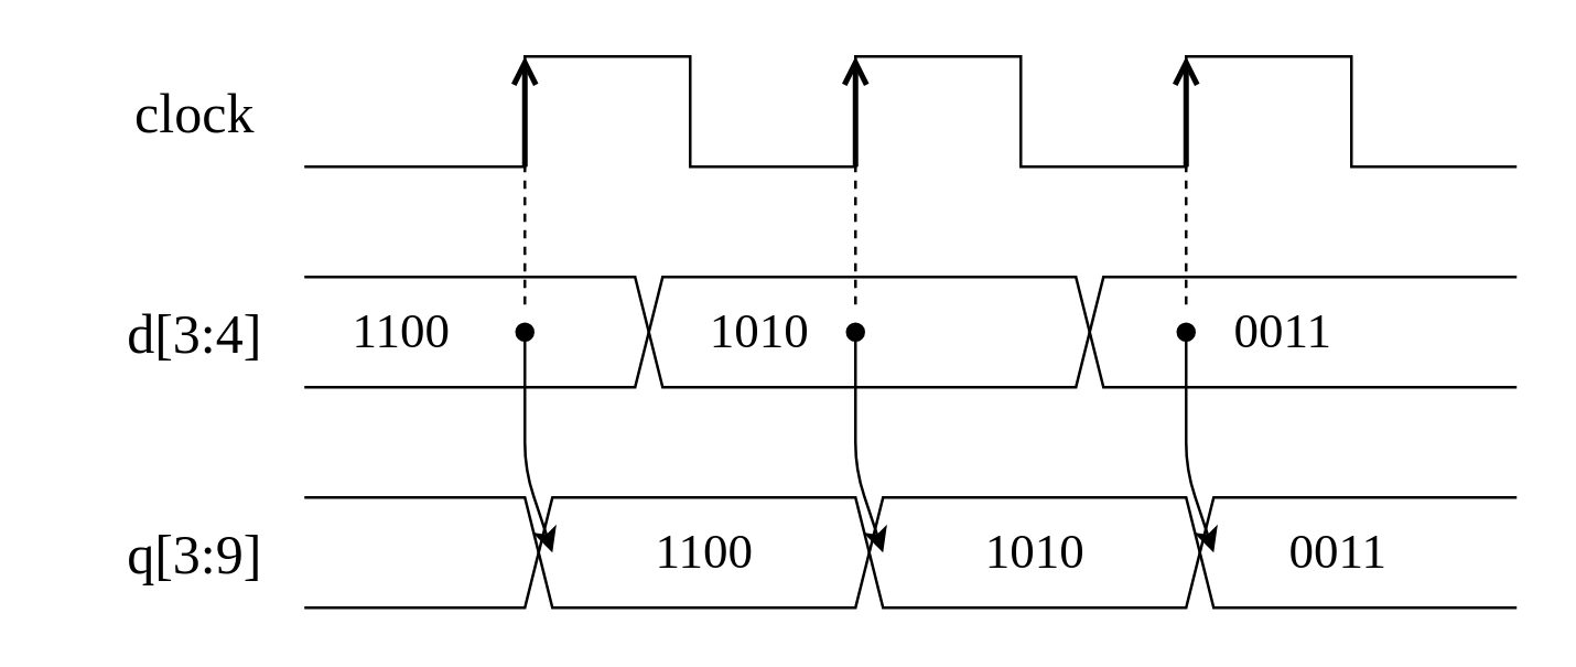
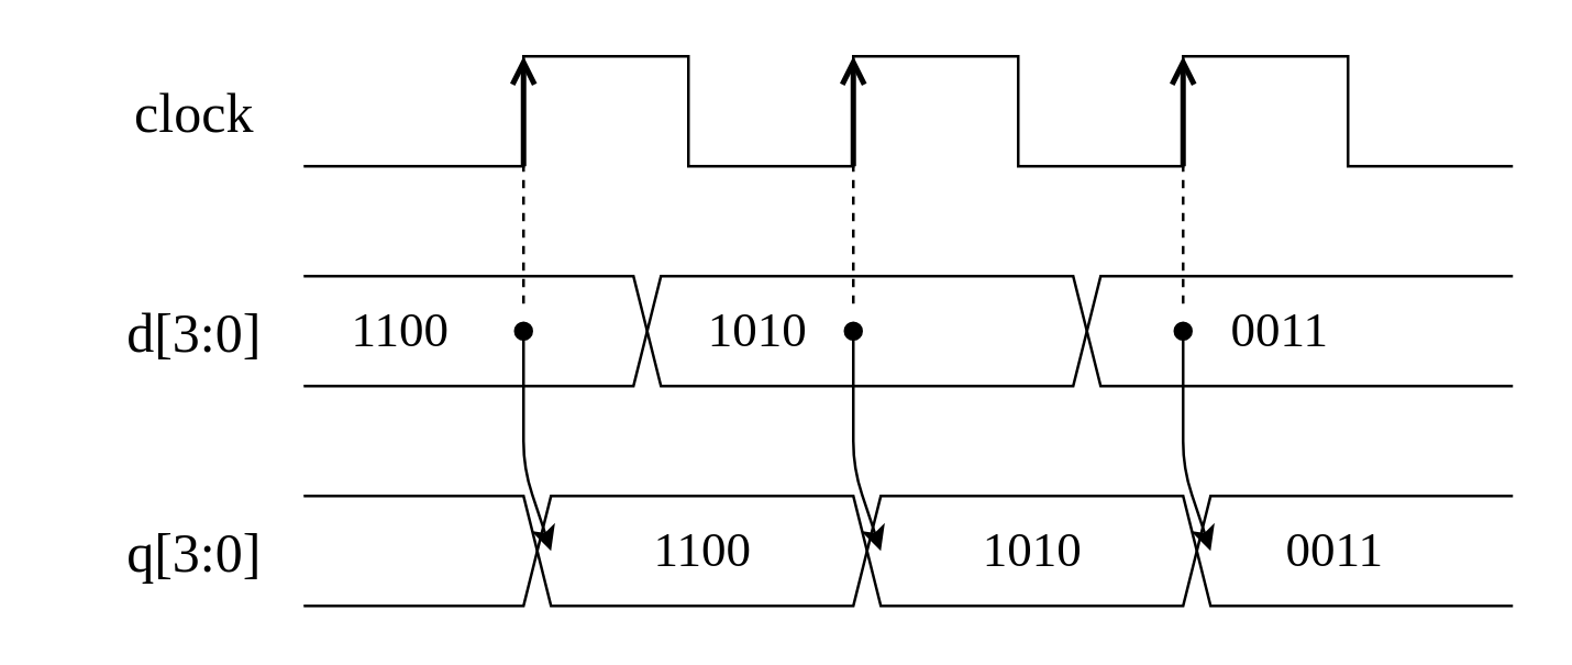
  <mxCell id="0" />
  <mxCell id="1" parent="0" />
  <mxCell id="2" value="" style="endArrow=none;html=1;rounded=0;curved=0;" edge="1" parent="1"><mxGeometry width="50" height="50" relative="1" as="geometry"><mxPoint x="110" y="60" as="sourcePoint" /><mxPoint x="550" y="60" as="targetPoint" /><Array as="points"><mxPoint x="190" y="60" /><mxPoint x="190" y="20" /><mxPoint x="250" y="20" /><mxPoint x="250" y="60" /><mxPoint x="310" y="60" /><mxPoint x="310" y="20" /><mxPoint x="370" y="20" /><mxPoint x="370" y="60" /><mxPoint x="430" y="60" /><mxPoint x="430" y="20" /><mxPoint x="490" y="20" /><mxPoint x="490" y="60" /></Array></mxGeometry></mxCell>
  <mxCell id="3" value="clock" style="text;html=1;align=center;verticalAlign=middle;resizable=0;points=[];autosize=1;strokeColor=none;fillColor=none;fontFamily=Lucida Console;fontSize=20;" vertex="1" parent="1"><mxGeometry y="20" width="80" height="40" as="geometry" x="30" /></mxCell>
  <mxCell id="4" value="" style="endArrow=none;html=1;rounded=0;curved=0;" edge="1" parent="1"><mxGeometry width="50" height="50" relative="1" as="geometry"><mxPoint x="110" y="100" as="sourcePoint" /><mxPoint x="550" y="100" as="targetPoint" /><Array as="points"><mxPoint x="230" y="100" /><mxPoint x="240" y="140" /><mxPoint x="390" y="140" /><mxPoint x="400" y="100" /></Array></mxGeometry></mxCell>
  <mxCell id="5" value="" style="endArrow=none;html=1;rounded=0;curved=0;" edge="1" parent="1"><mxGeometry width="50" height="50" relative="1" as="geometry"><mxPoint x="110" y="140" as="sourcePoint" /><mxPoint x="550" y="140" as="targetPoint" /><Array as="points"><mxPoint x="230" y="140" /><mxPoint x="240" y="100" /><mxPoint x="390" y="100" /><mxPoint x="400" y="140" /></Array></mxGeometry></mxCell>
- <mxCell id="6" value="d[3:4]" style="text;html=1;align=center;verticalAlign=middle;resizable=0;points=[];autosize=1;strokeColor=none;fillColor=none;fontFamily=Lucida Console;fontSize=20;" vertex="1" parent="1"><mxGeometry x="20" y="100" width="100" height="40" as="geometry" /></mxCell>
- <mxCell id="7" value="q[3:9]" style="text;html=1;align=center;verticalAlign=middle;resizable=0;points=[];autosize=1;strokeColor=none;fillColor=none;fontFamily=Lucida Console;fontSize=20;" vertex="1" parent="1"><mxGeometry x="20" y="180" width="100" height="40" as="geometry" /></mxCell>
+ <mxCell id="6" value="d[3:0]" style="text;html=1;align=center;verticalAlign=middle;resizable=0;points=[];autosize=1;strokeColor=none;fillColor=none;fontFamily=Lucida Console;fontSize=20;" vertex="1" parent="1"><mxGeometry x="20" y="100" width="100" height="40" as="geometry" /></mxCell>
+ <mxCell id="7" value="q[3:0]" style="text;html=1;align=center;verticalAlign=middle;resizable=0;points=[];autosize=1;strokeColor=none;fillColor=none;fontFamily=Lucida Console;fontSize=20;" vertex="1" parent="1"><mxGeometry x="20" y="180" width="100" height="40" as="geometry" /></mxCell>
  <mxCell id="8" value="" style="endArrow=none;html=1;rounded=0;curved=0;" edge="1" parent="1"><mxGeometry width="50" height="50" relative="1" as="geometry"><mxPoint x="110" y="180" as="sourcePoint" /><mxPoint x="550" y="220" as="targetPoint" /><Array as="points"><mxPoint x="190" y="180" /><mxPoint x="200" y="220" /><mxPoint x="310" y="220" /><mxPoint x="320" y="180" /><mxPoint x="430" y="180" /><mxPoint x="440" y="220" /></Array></mxGeometry></mxCell>
  <mxCell id="9" value="" style="endArrow=none;html=1;rounded=0;curved=0;" edge="1" parent="1"><mxGeometry width="50" height="50" relative="1" as="geometry"><mxPoint x="110" y="220" as="sourcePoint" /><mxPoint x="550" y="180" as="targetPoint" /><Array as="points"><mxPoint x="190" y="220" /><mxPoint x="200" y="180" /><mxPoint x="310" y="180" /><mxPoint x="320" y="220" /><mxPoint x="430" y="220" /><mxPoint x="440" y="180" /></Array></mxGeometry></mxCell>
  <mxCell id="10" value="" style="endArrow=open;html=1;endFill=0;strokeWidth=2;" edge="1" parent="1"><mxGeometry width="50" height="50" relative="1" as="geometry"><mxPoint x="190" y="60" as="sourcePoint" /><mxPoint x="190" y="20" as="targetPoint" /></mxGeometry></mxCell>
  <mxCell id="11" value="" style="endArrow=open;html=1;endFill=0;strokeWidth=2;" edge="1" parent="1"><mxGeometry width="50" height="50" relative="1" as="geometry"><mxPoint x="310" y="60" as="sourcePoint" /><mxPoint x="310" y="20" as="targetPoint" /></mxGeometry></mxCell>
  <mxCell id="12" value="" style="endArrow=open;html=1;endFill=0;strokeWidth=2;" edge="1" parent="1"><mxGeometry width="50" height="50" relative="1" as="geometry"><mxPoint x="430" y="60" as="sourcePoint" /><mxPoint x="430" y="20" as="targetPoint" /></mxGeometry></mxCell>
  <mxCell id="13" value="1100" style="text;html=1;align=center;verticalAlign=middle;resizable=0;points=[];autosize=1;strokeColor=none;fillColor=none;fontFamily=Lucida Console;fontSize=18;" vertex="1" parent="1"><mxGeometry x="110" y="100" width="70" height="40" as="geometry" /></mxCell>
  <mxCell id="14" value="" style="endArrow=classic;html=1;startArrow=oval;startFill=1;" edge="1" parent="1"><mxGeometry width="50" height="50" relative="1" as="geometry"><mxPoint x="190" y="120" as="sourcePoint" /><mxPoint x="200" y="200" as="targetPoint" /><Array as="points"><mxPoint x="190" y="170" /></Array></mxGeometry></mxCell>
  <mxCell id="15" value="" style="endArrow=none;dashed=1;html=1;" edge="1" parent="1"><mxGeometry width="50" height="50" relative="1" as="geometry"><mxPoint x="190" y="110" as="sourcePoint" /><mxPoint x="190" y="60" as="targetPoint" /></mxGeometry></mxCell>
  <mxCell id="16" value="1100" style="text;html=1;align=center;verticalAlign=middle;resizable=0;points=[];autosize=1;strokeColor=none;fillColor=none;fontFamily=Lucida Console;fontSize=18;" vertex="1" parent="1"><mxGeometry x="220" y="180" width="70" height="40" as="geometry" /></mxCell>
  <mxCell id="17" value="1010" style="text;html=1;align=center;verticalAlign=middle;resizable=0;points=[];autosize=1;strokeColor=none;fillColor=none;fontFamily=Lucida Console;fontSize=18;" vertex="1" parent="1"><mxGeometry x="240" y="100" width="70" height="40" as="geometry" /></mxCell>
  <mxCell id="18" value="" style="endArrow=classic;html=1;startArrow=oval;startFill=1;" edge="1" parent="1"><mxGeometry width="50" height="50" relative="1" as="geometry"><mxPoint x="310" y="120" as="sourcePoint" /><mxPoint x="320" y="200" as="targetPoint" /><Array as="points"><mxPoint x="310" y="170" /></Array></mxGeometry></mxCell>
  <mxCell id="19" value="" style="endArrow=none;dashed=1;html=1;" edge="1" parent="1"><mxGeometry width="50" height="50" relative="1" as="geometry"><mxPoint x="310" y="110" as="sourcePoint" /><mxPoint x="310" y="60" as="targetPoint" /></mxGeometry></mxCell>
  <mxCell id="20" value="" style="endArrow=classic;html=1;startArrow=oval;startFill=1;" edge="1" parent="1"><mxGeometry width="50" height="50" relative="1" as="geometry"><mxPoint x="430" y="120" as="sourcePoint" /><mxPoint x="440" y="200" as="targetPoint" /><Array as="points"><mxPoint x="430" y="170" /></Array></mxGeometry></mxCell>
  <mxCell id="21" value="1010" style="text;html=1;align=center;verticalAlign=middle;resizable=0;points=[];autosize=1;strokeColor=none;fillColor=none;fontFamily=Lucida Console;fontSize=18;" vertex="1" parent="1"><mxGeometry x="340" y="180" width="70" height="40" as="geometry" /></mxCell>
  <mxCell id="22" value="0011" style="text;html=1;align=center;verticalAlign=middle;resizable=0;points=[];autosize=1;strokeColor=none;fillColor=none;fontFamily=Lucida Console;fontSize=18;" vertex="1" parent="1"><mxGeometry x="430" y="100" width="70" height="40" as="geometry" /></mxCell>
  <mxCell id="23" value="0011" style="text;html=1;align=center;verticalAlign=middle;resizable=0;points=[];autosize=1;strokeColor=none;fillColor=none;fontFamily=Lucida Console;fontSize=18;" vertex="1" parent="1"><mxGeometry x="450" y="180" width="70" height="40" as="geometry" /></mxCell>
  <mxCell id="24" value="" style="endArrow=none;dashed=1;html=1;" edge="1" parent="1"><mxGeometry width="50" height="50" relative="1" as="geometry"><mxPoint x="430" y="110" as="sourcePoint" /><mxPoint x="430" y="60" as="targetPoint" /></mxGeometry></mxCell>
